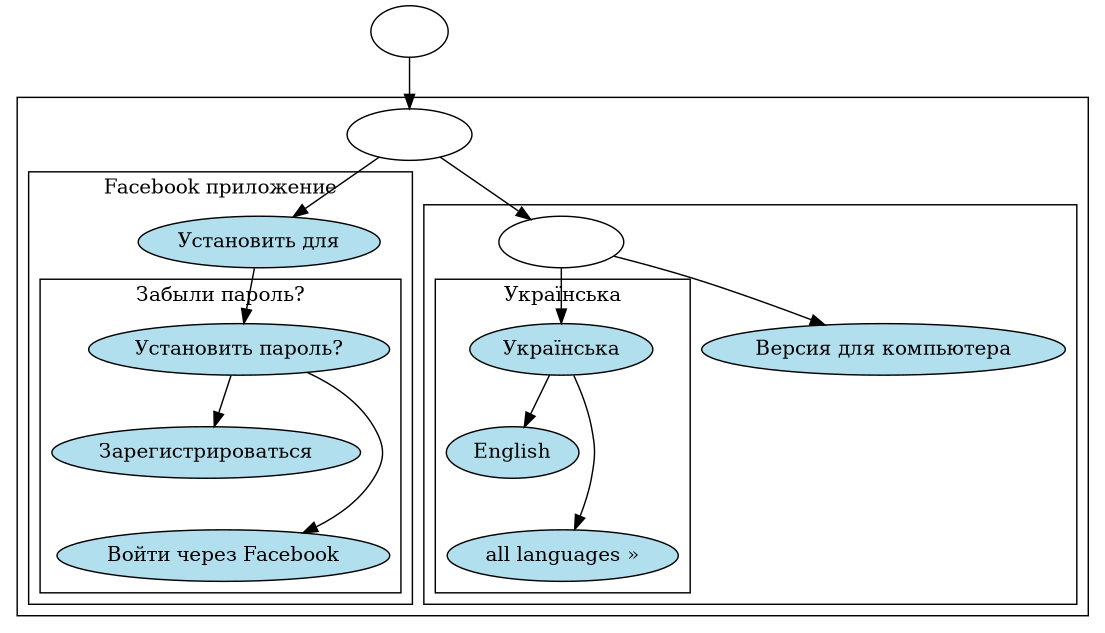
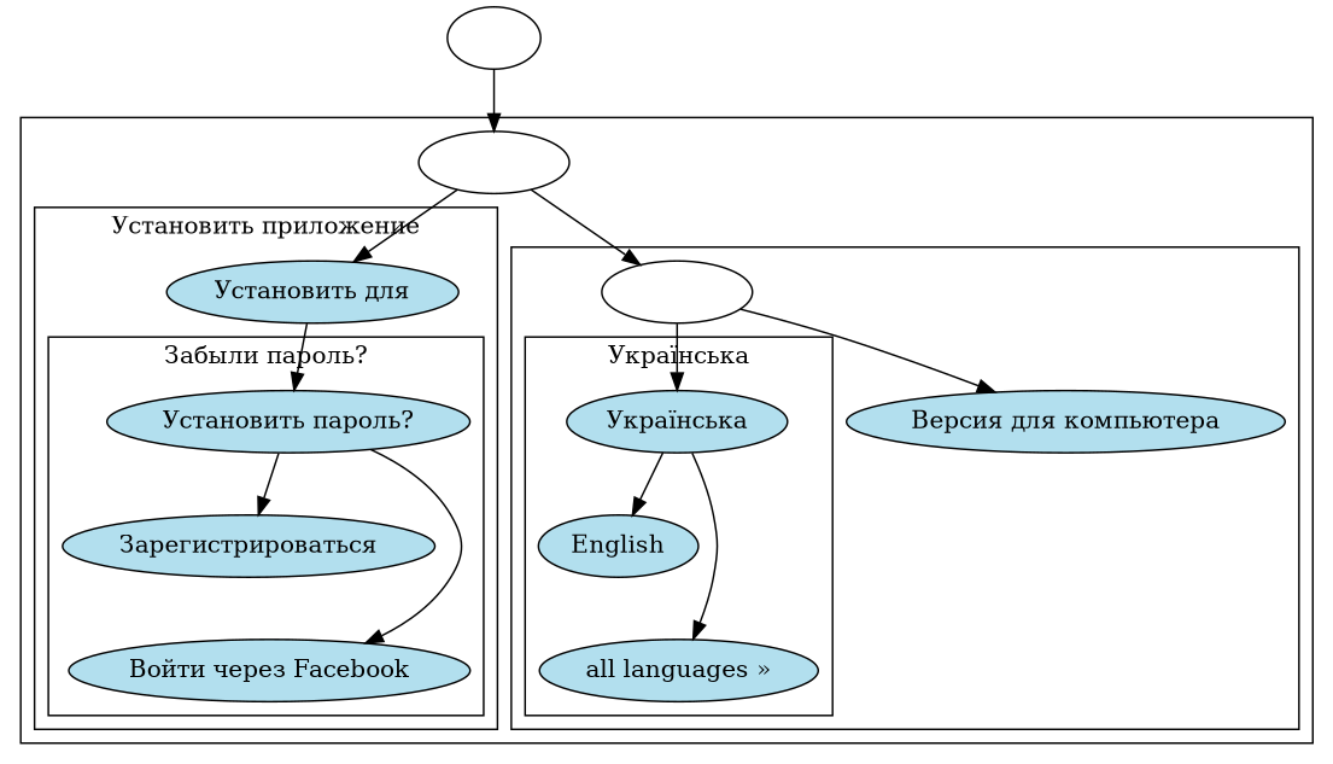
  digraph {
    fontname="DejaVu Serif"
    node [fillcolor=lightblue2 fontcolor=black fontname="DejaVu Serif" style=filled]
    edge [fontname="DejaVu Serif"]
    n1 [label="Установить пароль?"]
    "Зарегистрироваться"
    "Войти через Facebook"
    n4 [label="Установить для"]
    "Українська"
    English
    "all languages »"
    head_4 [fillcolor=white fontcolor=white]
    "Версия для компьютера"
    head_0 [fillcolor=white fontcolor=white]
    "" [fillcolor=white fontcolor=white]
    subgraph cluster_1 {
      head_0
      subgraph cluster_2 {
-       label="Facebook приложение"
+       label="Установить приложение"
        n4
        subgraph cluster_3 {
          label="Забыли пароль?"
          n1
          "Зарегистрироваться"
          "Войти через Facebook"
        }
      }
      subgraph cluster_4 {
        head_4
        "Версия для компьютера"
        subgraph cluster_5 {
          label="Українська"
          "Українська"
          English
          "all languages »"
        }
      }
    }
    n1 -> "Зарегистрироваться" [minlen=1]
    n1 -> "Войти через Facebook" [minlen=2]
    n4 -> n1
    "Українська" -> English [minlen=1]
    "Українська" -> "all languages »" [minlen=2]
    head_4 -> "Українська"
    head_4 -> "Версия для компьютера" [minlen=1]
    head_0 -> n4
    head_0 -> head_4
    "" -> head_0 [minlen=1]
  }
